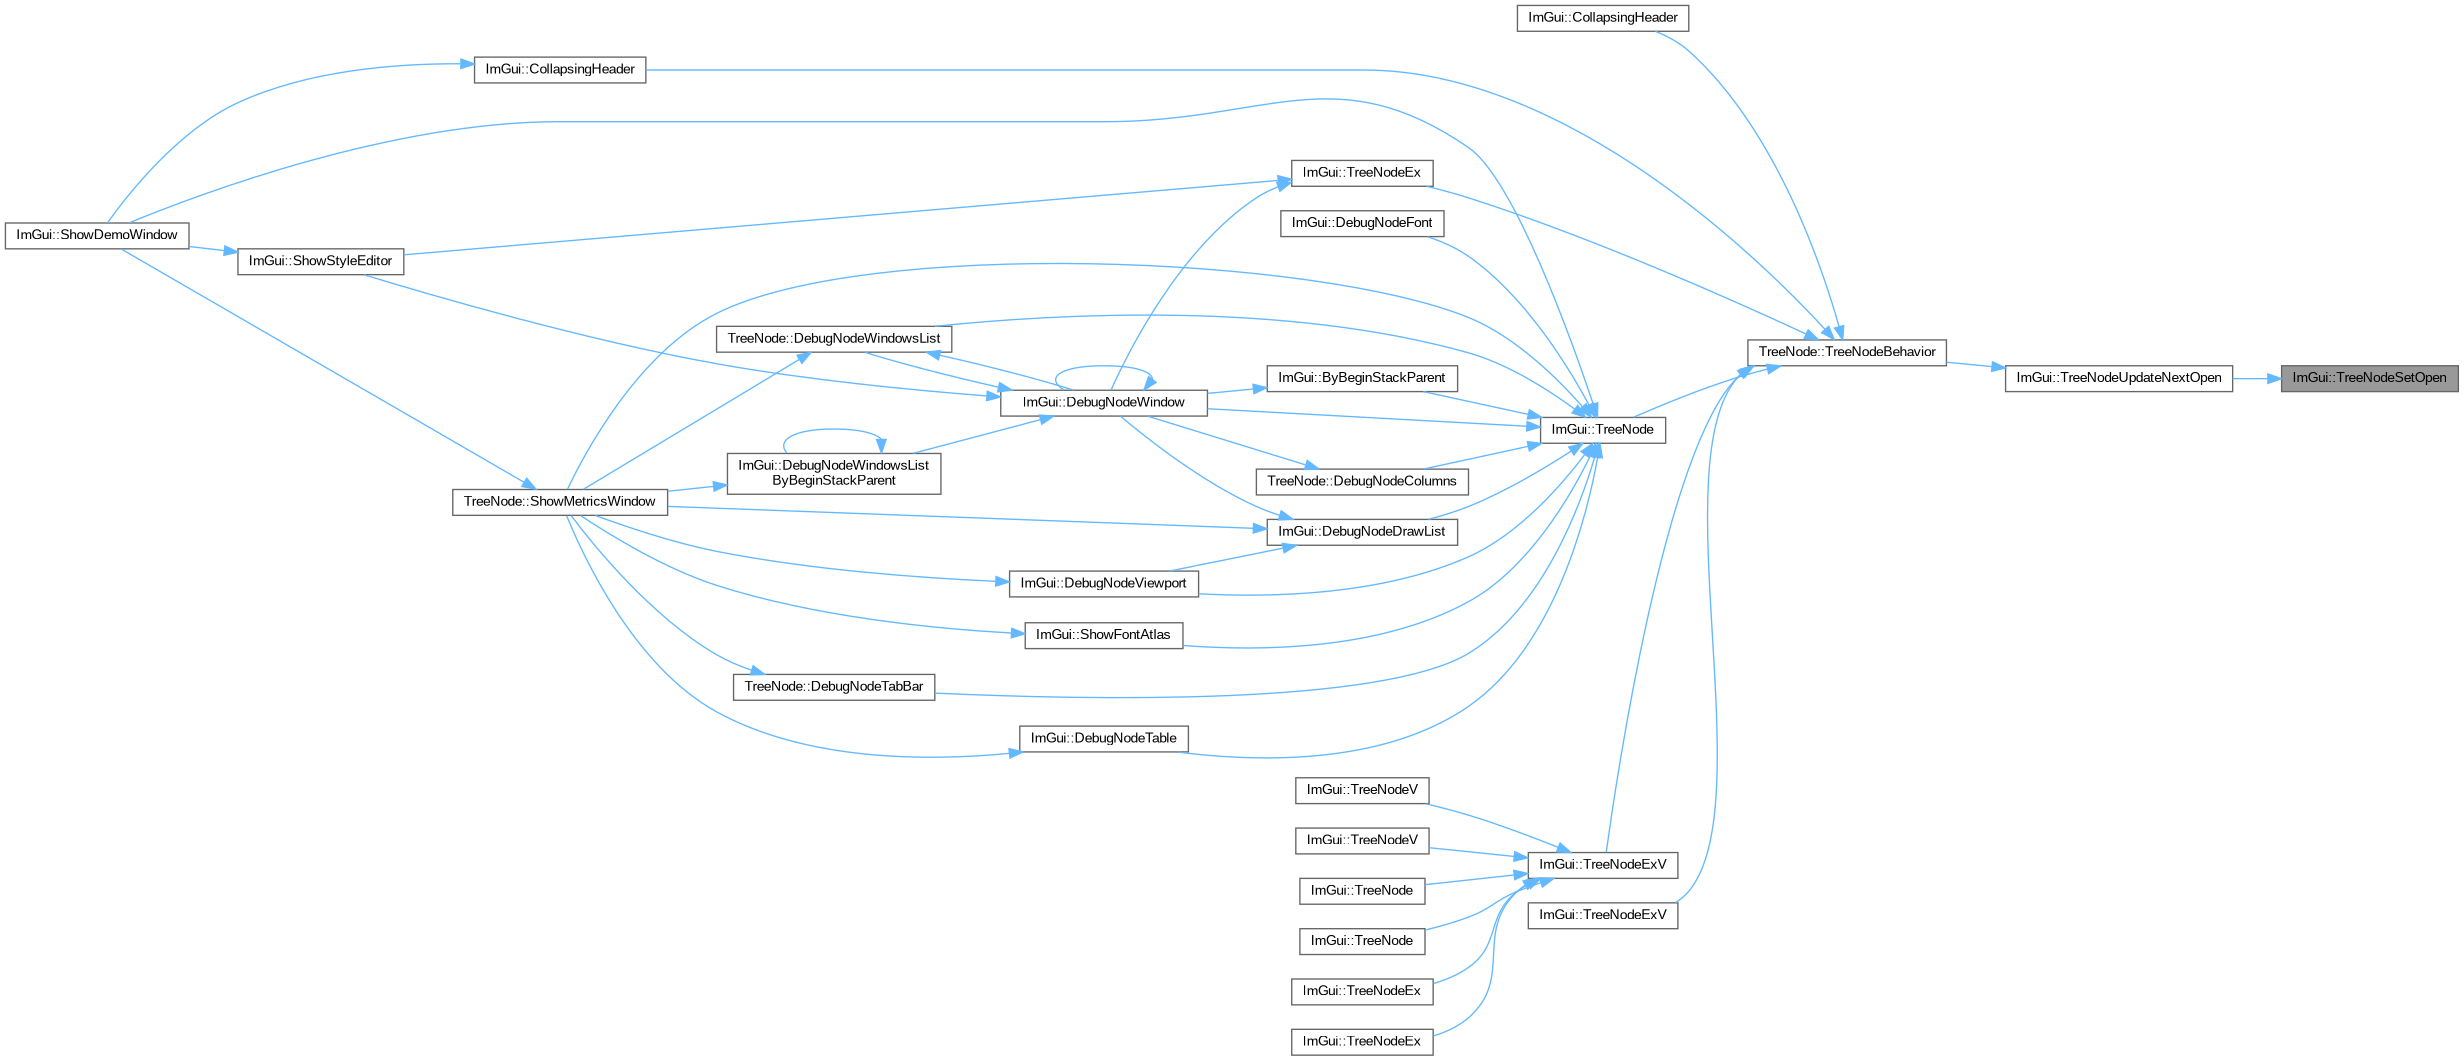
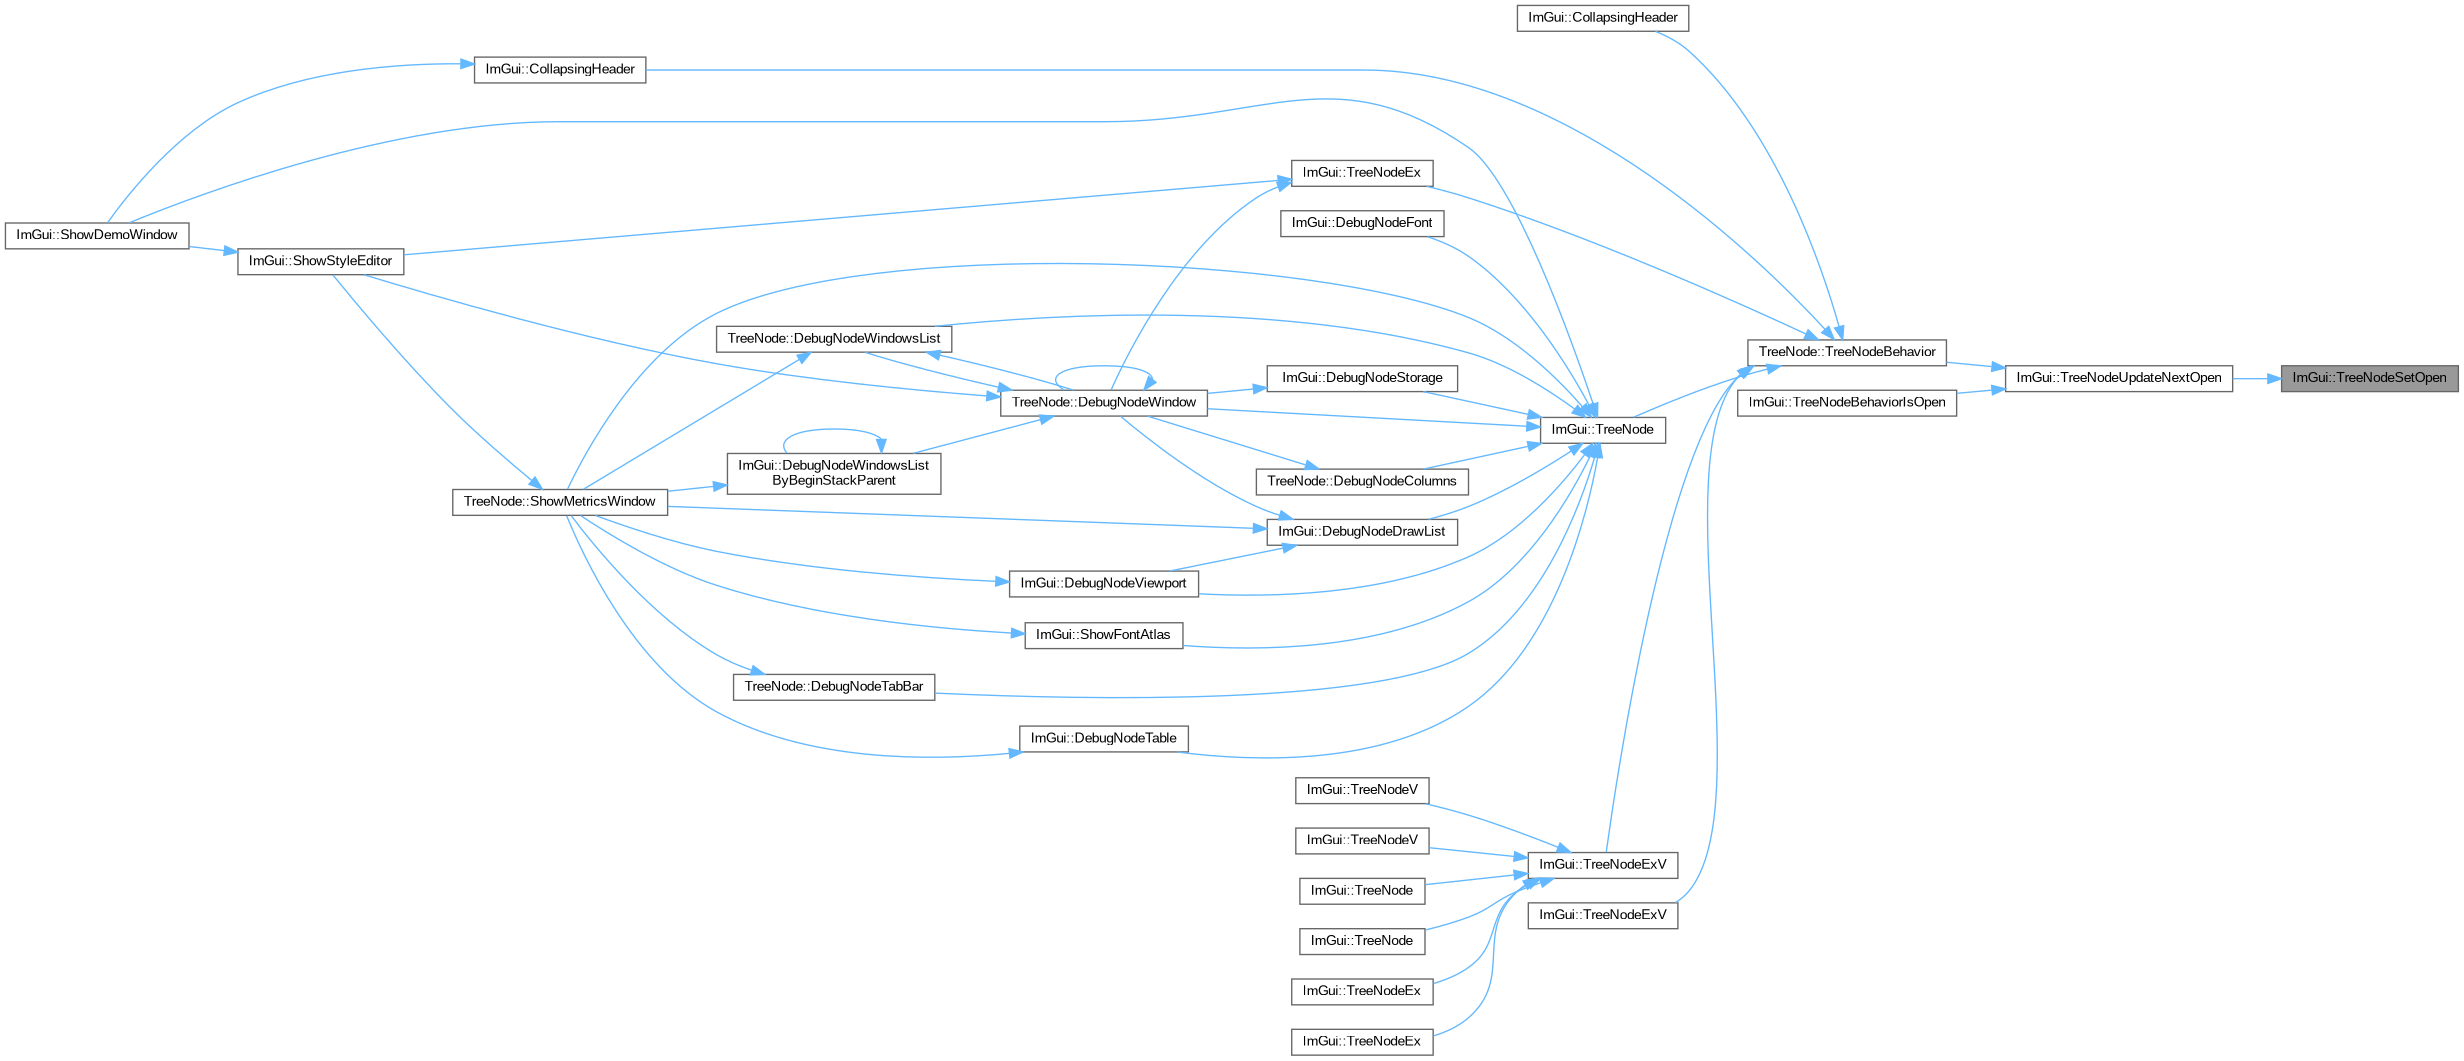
  digraph {
    fontname="Liberation Sans"
    rankdir=RL
    node [color=grey40 fillcolor=white fontname="Liberation Sans" fontsize=10 shape=box style=filled]
    edge [color=steelblue1 dir=back fontname="Liberation Sans" fontsize=10 labelfontname=Helvetica labelfontsize=10 style=solid]
    n1 [color=gray40 fillcolor=grey60 fontcolor=black height=0.2 label="ImGui::TreeNodeSetOpen" width=0.4]
    n2 [height=0.2 label="ImGui::TreeNodeUpdateNextOpen" width=0.4]
    n3 [height=0.2 label="TreeNode::TreeNodeBehavior" width=0.4]
+   n4 [height=0.2 label="ImGui::TreeNodeBehaviorIsOpen" width=0.4]
    n5 [height=0.2 label="ImGui::CollapsingHeader" width=0.4]
    n6 [height=0.2 label="ImGui::CollapsingHeader" width=0.4]
    n7 [height=0.2 label="ImGui::TreeNode" width=0.4]
    n8 [height=0.2 label="ImGui::TreeNodeEx" width=0.4]
    n9 [height=0.2 label="ImGui::TreeNodeExV" width=0.4]
    n10 [height=0.2 label="ImGui::TreeNodeExV" width=0.4]
    n11 [height=0.2 label="ImGui::ShowDemoWindow" width=0.4]
    n12 [height=0.2 label="TreeNode::DebugNodeColumns" width=0.4]
-   n13 [height=0.2 label="ImGui::DebugNodeWindow" width=0.4]
+   n13 [height=0.2 label="TreeNode::DebugNodeWindow" width=0.4]
    n14 [height=0.2 label="TreeNode::DebugNodeWindowsList" width=0.4]
    n15 [height=0.2 label="TreeNode::ShowMetricsWindow" width=0.4]
    n16 [height=0.2 label="ImGui::DebugNodeDrawList" width=0.4]
    n17 [height=0.2 label="ImGui::DebugNodeViewport" width=0.4]
    n18 [height=0.2 label="ImGui::DebugNodeFont" width=0.4]
    n19 [height=0.2 label="ImGui::ShowFontAtlas" width=0.4]
-   n20 [height=0.2 label="ImGui::ByBeginStackParent" width=0.4]
+   n20 [height=0.2 label="ImGui::DebugNodeStorage" width=0.4]
    n21 [height=0.2 label="TreeNode::DebugNodeTabBar" width=0.4]
    n22 [height=0.2 label="ImGui::DebugNodeTable" width=0.4]
    n23 [height=0.2 label="ImGui::ShowStyleEditor" width=0.4]
    n24 [height=0.2 label="ImGui::TreeNode" width=0.4]
    n25 [height=0.2 label="ImGui::TreeNode" width=0.4]
    n26 [height=0.2 label="ImGui::TreeNodeEx" width=0.4]
    n27 [height=0.2 label="ImGui::TreeNodeEx" width=0.4]
    n28 [height=0.2 label="ImGui::TreeNodeV" width=0.4]
    n29 [height=0.2 label="ImGui::TreeNodeV" width=0.4]
    n30 [height=0.2 label="ImGui::DebugNodeWindowsList\lByBeginStackParent" width=0.4]
    n1 -> n2
    n2 -> n3
+   n2 -> n4
    n3 -> n5
    n3 -> n6
    n3 -> n7
    n3 -> n8
    n3 -> n9
    n3 -> n10
    n6 -> n11
    n7 -> n11
    n7 -> n12
    n7 -> n13
    n7 -> n14
    n7 -> n15
    n7 -> n16
    n7 -> n17
    n7 -> n18
    n7 -> n19
    n7 -> n20
    n7 -> n21
    n7 -> n22
    n8 -> n13
    n8 -> n23
    n9 -> n24
    n9 -> n25
    n9 -> n26
    n9 -> n27
    n9 -> n28
    n9 -> n29
    n12 -> n13
    n13 -> n13
    n13 -> n14
    n13 -> n23
    n13 -> n30
    n14 -> n13
    n14 -> n15
-   n15 -> n11
+   n15 -> n23
    n16 -> n13
    n16 -> n15
    n16 -> n17
    n17 -> n15
    n19 -> n15
    n20 -> n13
    n21 -> n15
    n22 -> n15
    n23 -> n11
    n30 -> n15
    n30 -> n30
  }
